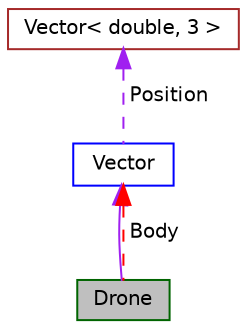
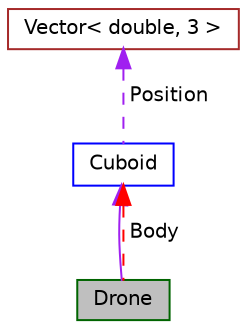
  digraph {
    node [fillcolor=white fontname=Helvetica fontsize=10 shape=record style=filled]
    edge [color=purple dir=back fontname=Helvetica fontsize=10 labelfontname=Helvetica labelfontsize=10 style=dashed]
    n1 [color=darkgreen fillcolor=grey75 fontcolor=black height=0.2 label=Drone width=0.4]
-   n2 [color=blue height=0.2 label=Vector width=0.4]
+   n2 [color=blue height=0.2 label=Cuboid width=0.4]
    n3 [color=brown height=0.2 label="Vector\< double, 3 \>" width=0.4]
    n2 -> n1 [style=solid]
    n2 -> n1 [color=red label=" Body"]
    n3 -> n2 [label=" Position"]
  }
